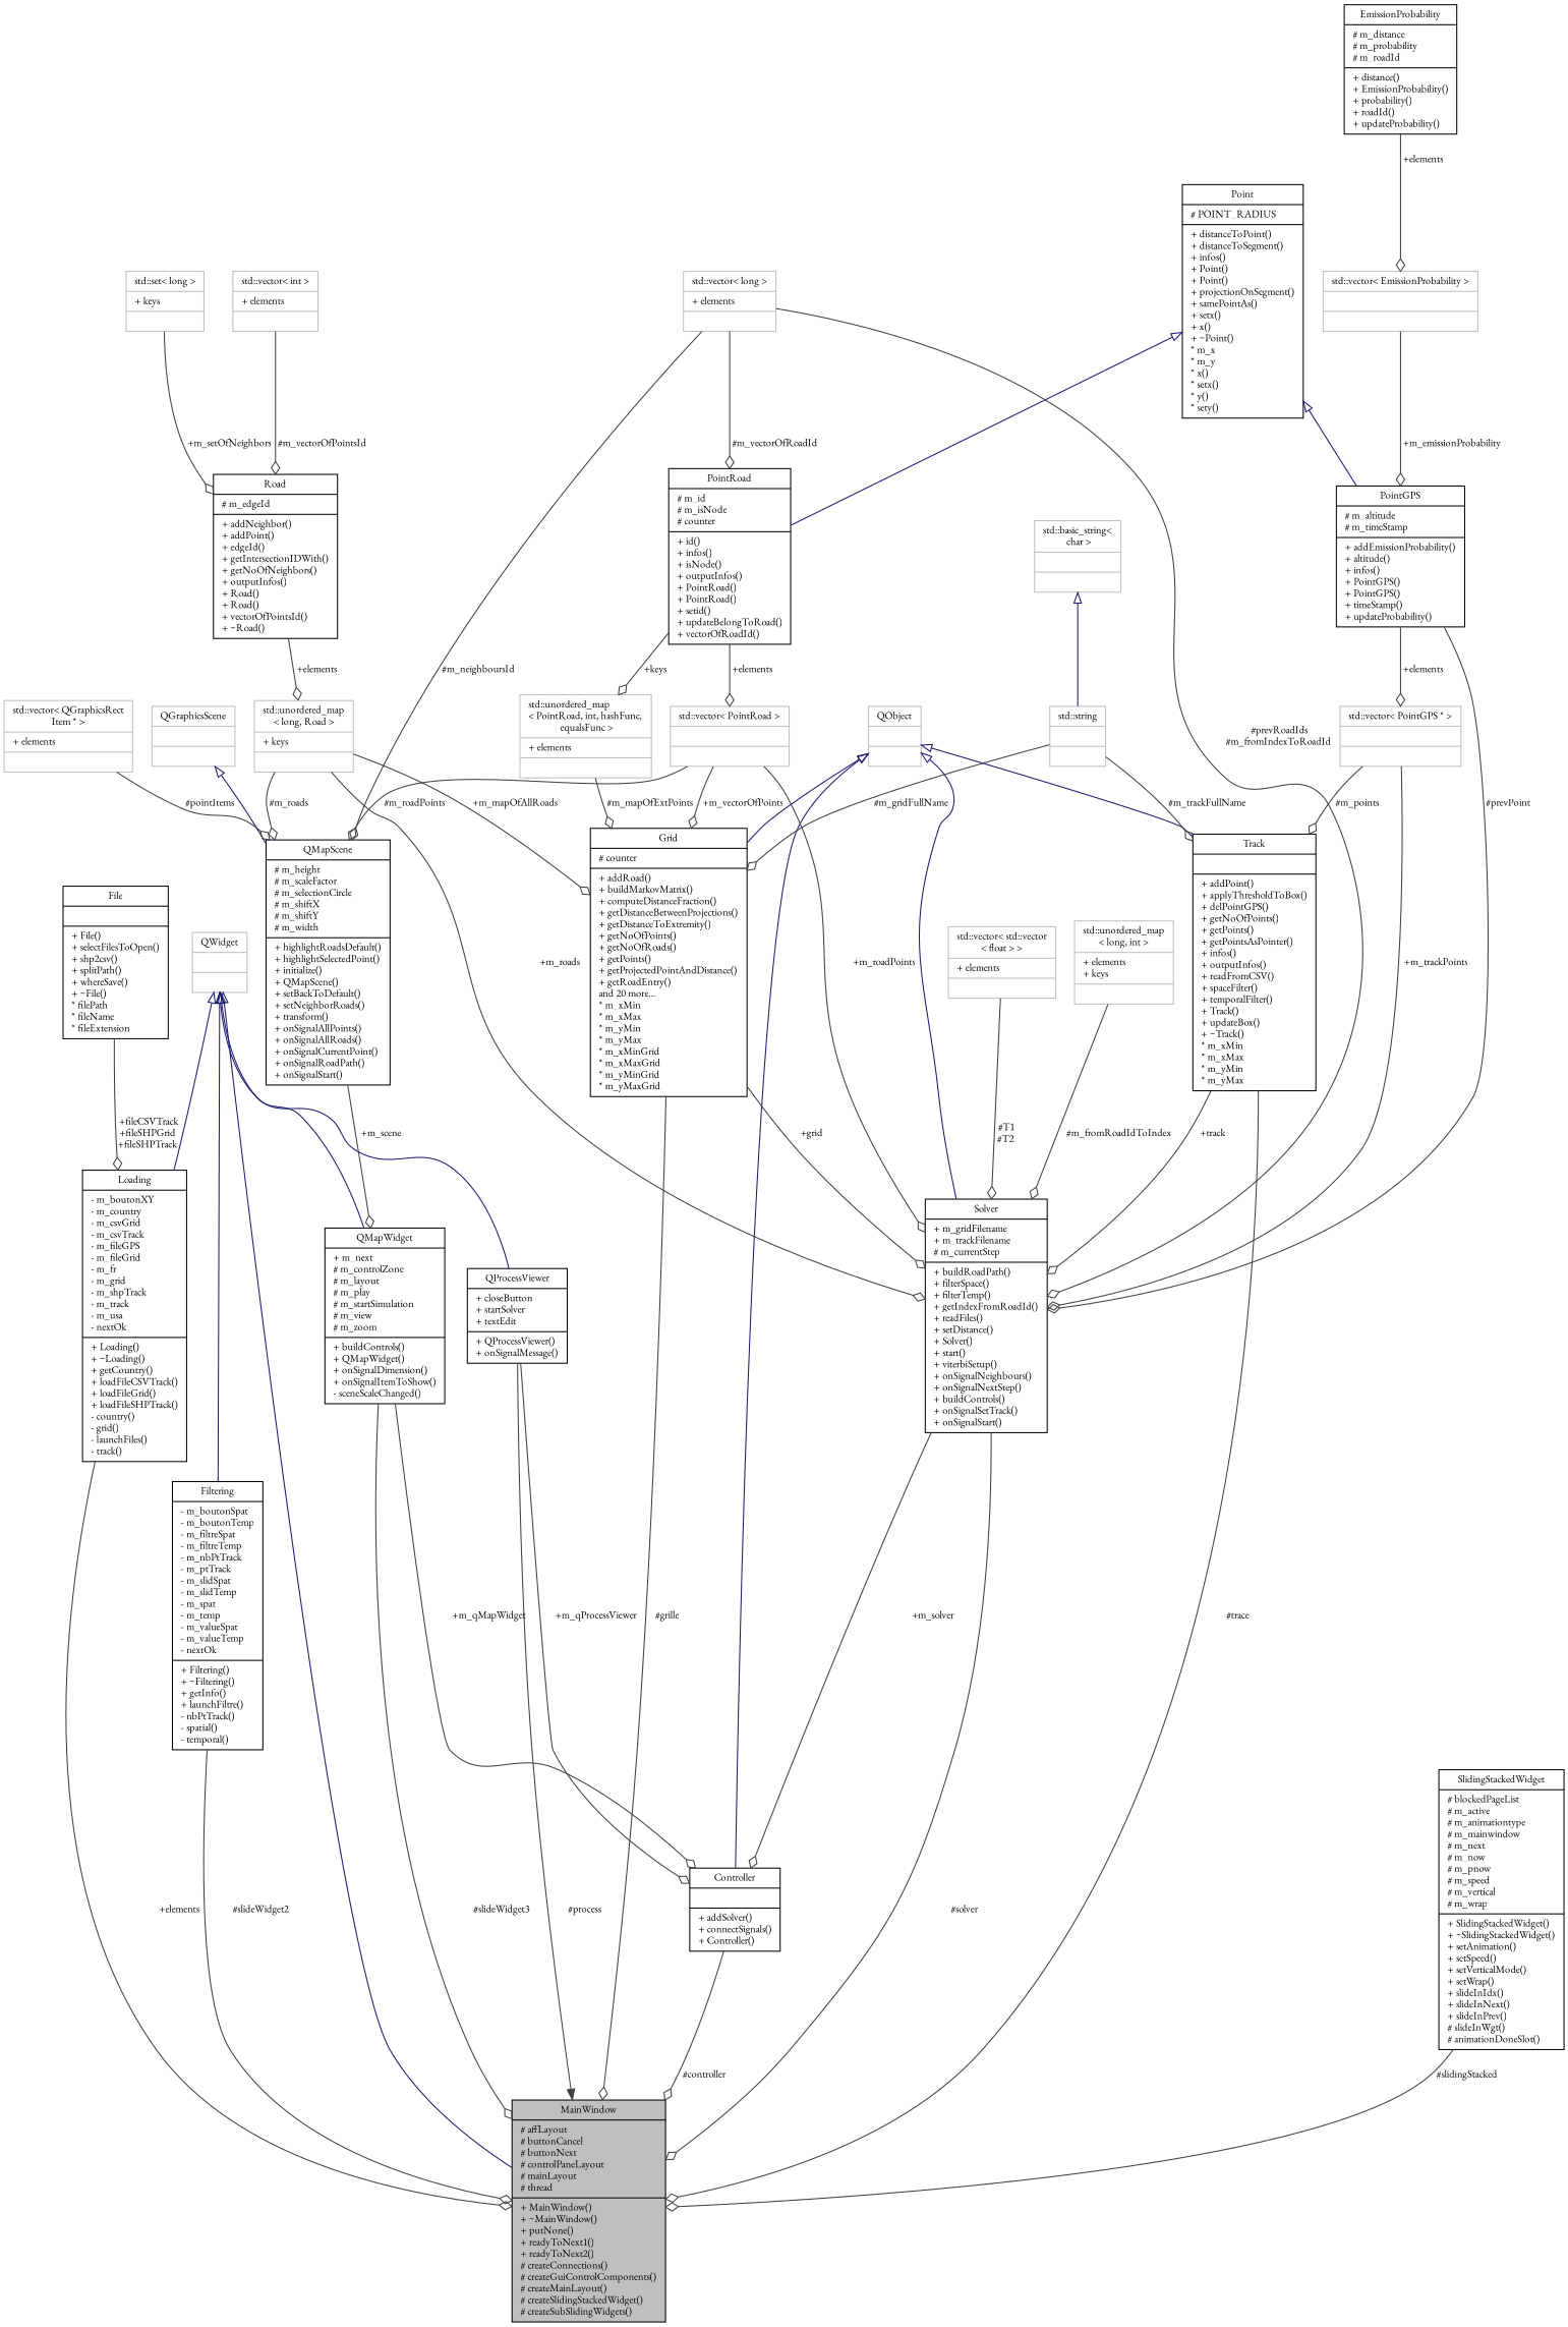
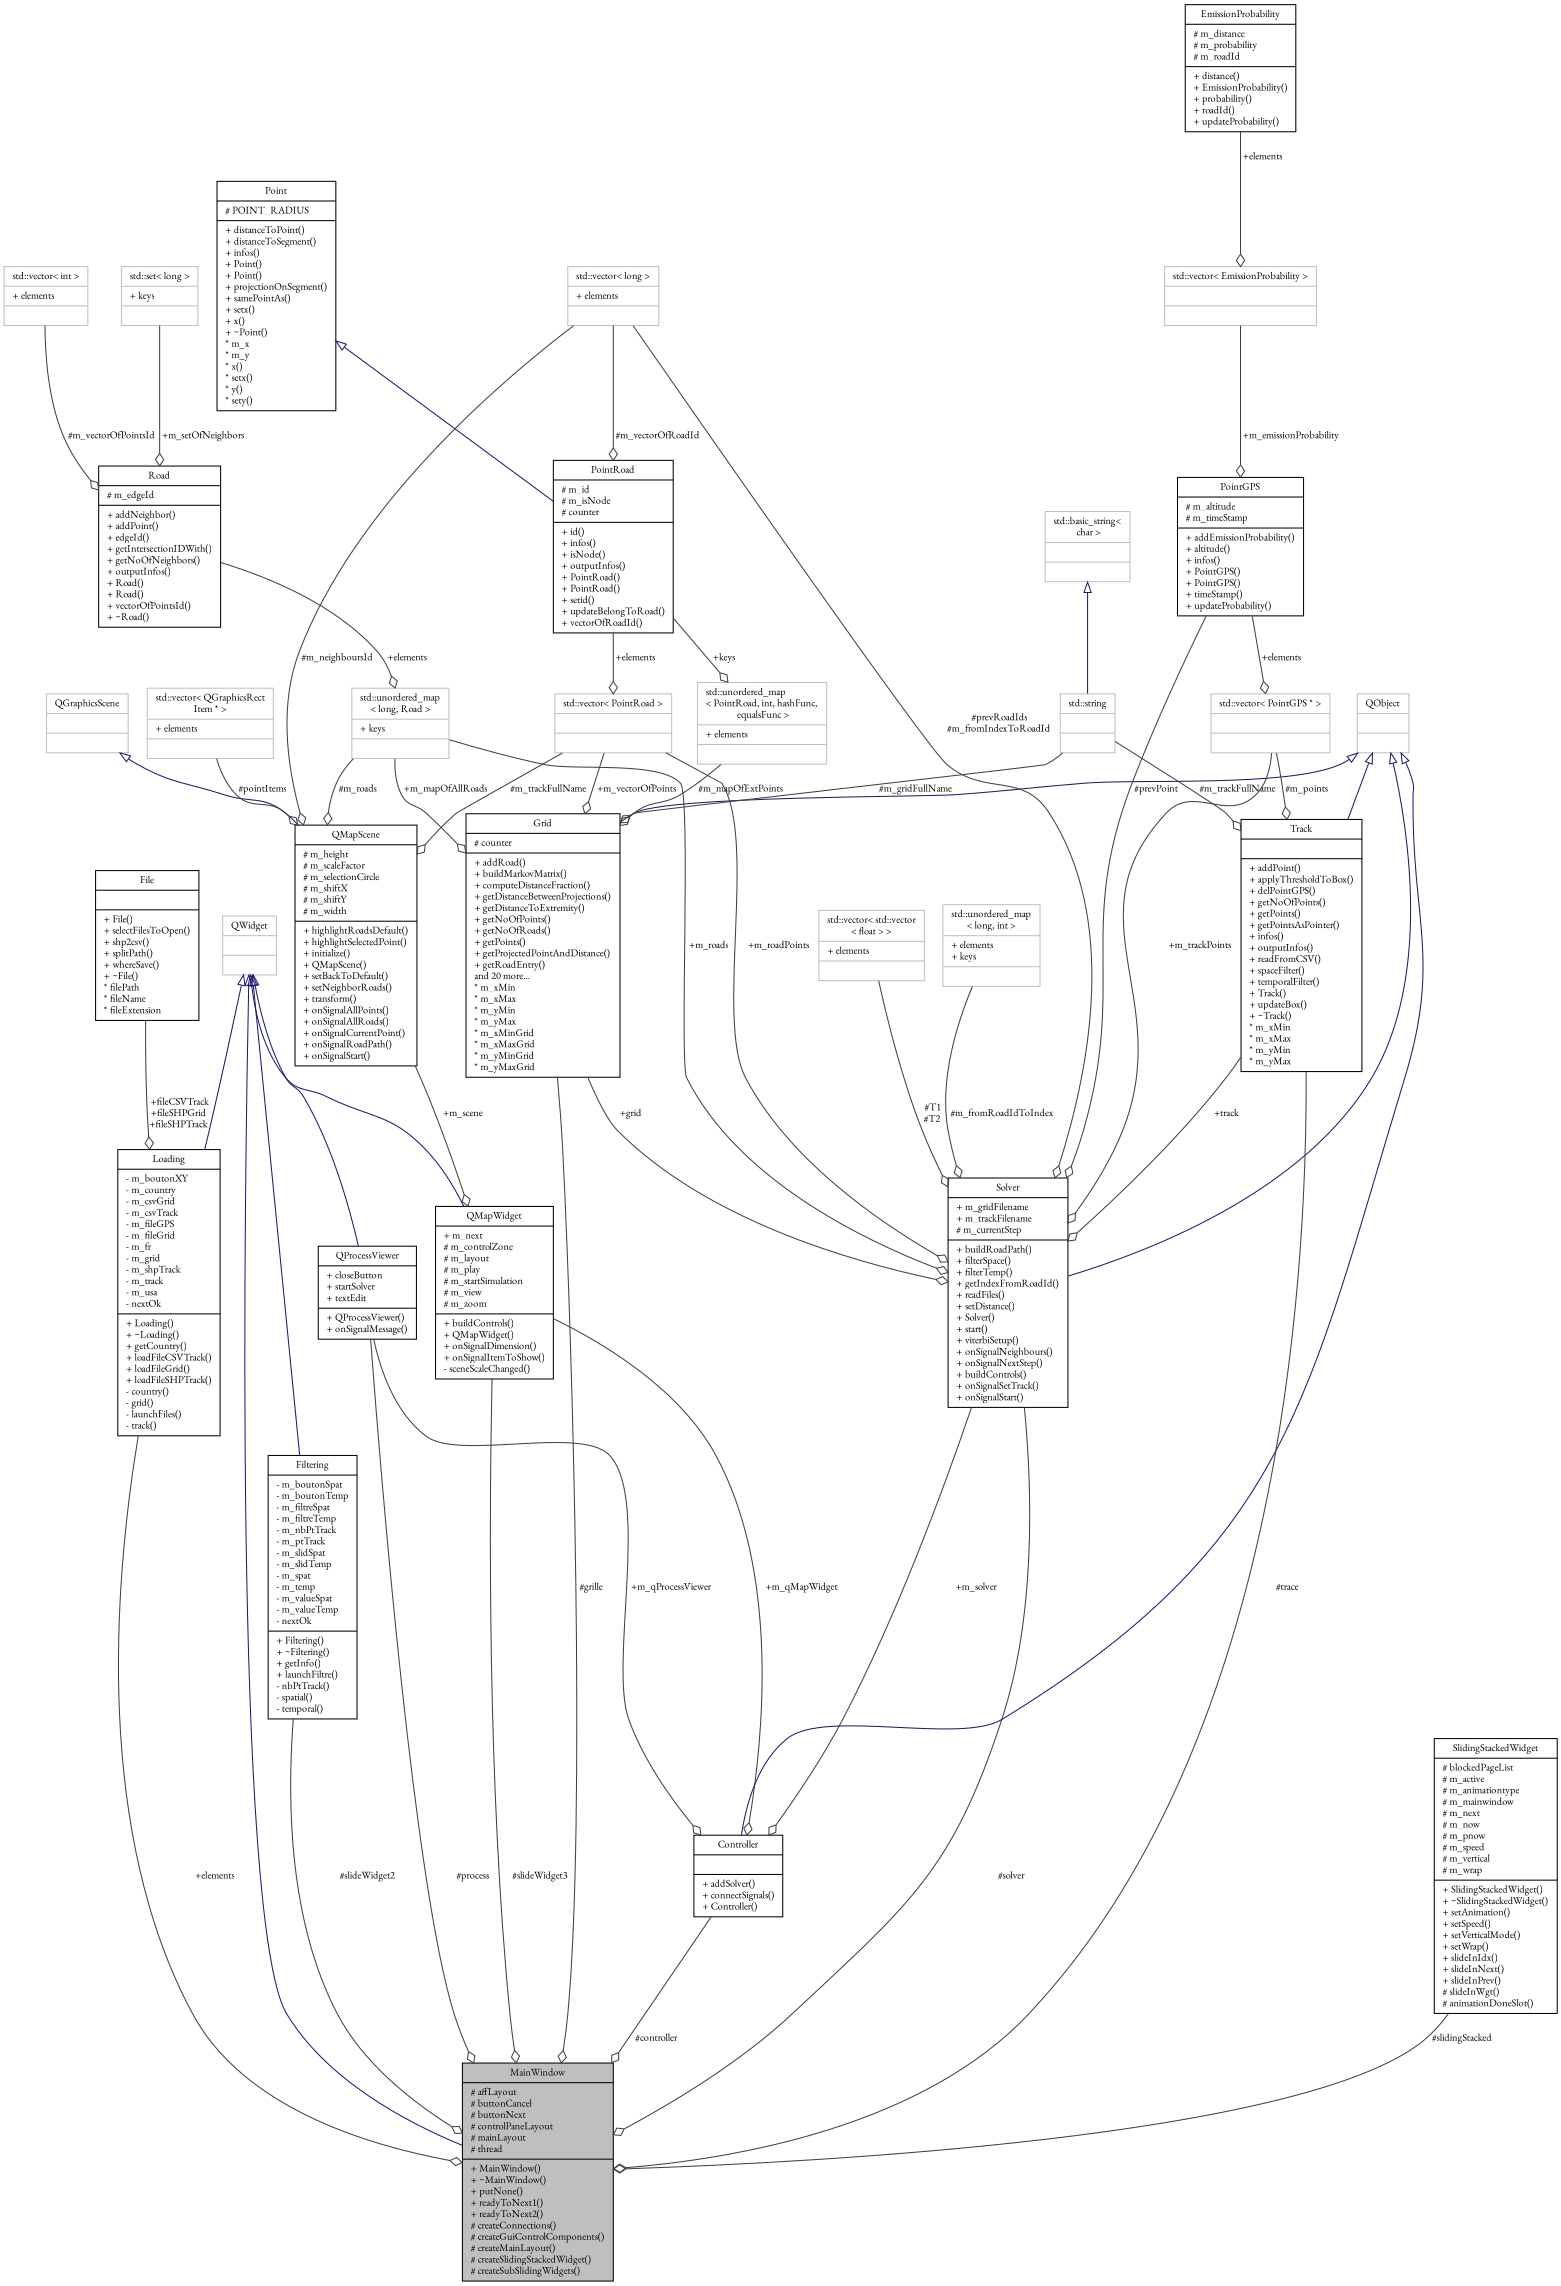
  digraph {
    fontname="EB Garamond"
    node [color=black fontname="EB Garamond" fontsize=10 shape=record]
    edge [color=grey25 fontname="EB Garamond" fontsize=10 labelfontname=Helvetica labelfontsize=10 style=solid arrowhead=odiamond]
    n1 [fillcolor=grey75 fontcolor=black height=0.2 label="{MainWindow\n|# affLayout\l# buttonCancel\l# buttonNext\l# controlPaneLayout\l# mainLayout\l# thread\l|+ MainWindow()\l+ ~MainWindow()\l+ putNone()\l+ readyToNext1()\l+ readyToNext2()\l# createConnections()\l# createGuiControlComponents()\l# createMainLayout()\l# createSlidingStackedWidget()\l# createSubSlidingWidgets()\l}" style=filled width=0.4]
    n2 [color=grey75 height=0.2 label="{QWidget\n||}" width=0.4]
    n3 [height=0.2 label="{Loading\n|- m_boutonXY\l- m_country\l- m_csvGrid\l- m_csvTrack\l- m_fileGPS\l- m_fileGrid\l- m_fr\l- m_grid\l- m_shpTrack\l- m_track\l- m_usa\l- nextOk\l|+ Loading()\l+ ~Loading()\l+ getCountry()\l+ loadFileCSVTrack()\l+ loadFileGrid()\l+ loadFileSHPTrack()\l- country()\l- grid()\l- launchFiles()\l- track()\l}" width=0.4]
    n4 [height=0.2 label="{QProcessViewer\n|+ closeButton\l+ startSolver\l+ textEdit\l|+ QProcessViewer()\l+ onSignalMessage()\l}" width=0.4]
    n5 [height=0.2 label="{QMapWidget\n|+ m_next\l# m_controlZone\l# m_layout\l# m_play\l# m_startSimulation\l# m_view\l# m_zoom\l|+ buildControls()\l+ QMapWidget()\l+ onSignalDimension()\l+ onSignalItemToShow()\l- sceneScaleChanged()\l}" width=0.4]
    n6 [height=0.2 label="{Filtering\n|- m_boutonSpat\l- m_boutonTemp\l- m_filtreSpat\l- m_filtreTemp\l- m_nbPtTrack\l- m_ptTrack\l- m_slidSpat\l- m_slidTemp\l- m_spat\l- m_temp\l- m_valueSpat\l- m_valueTemp\l- nextOk\l|+ Filtering()\l+ ~Filtering()\l+ getInfo()\l+ launchFiltre()\l- nbPtTrack()\l- spatial()\l- temporal()\l}" width=0.4]
    n7 [height=0.2 label="{Controller\n||+ addSolver()\l+ connectSignals()\l+ Controller()\l}" width=0.4]
    n8 [height=0.2 label="{File\n||+ File()\l+ selectFilesToOpen()\l+ shp2csv()\l+ splitPath()\l+ whereSave()\l+ ~File()\l* filePath\l* fileName\l* fileExtension\l}" width=0.4]
    n9 [height=0.2 label="{Solver\n|+ m_gridFilename\l+ m_trackFilename\l# m_currentStep\l|+ buildRoadPath()\l+ filterSpace()\l+ filterTemp()\l+ getIndexFromRoadId()\l+ readFiles()\l+ setDistance()\l+ Solver()\l+ start()\l+ viterbiSetup()\l+ onSignalNeighbours()\l+ onSignalNextStep()\l+ buildControls()\l+ onSignalSetTrack()\l+ onSignalStart()\l}" width=0.4]
    n10 [color=grey75 height=0.2 label="{QObject\n||}" width=0.4]
    n11 [height=0.2 label="{Grid\n|# counter\l|+ addRoad()\l+ buildMarkovMatrix()\l+ computeDistanceFraction()\l+ getDistanceBetweenProjections()\l+ getDistanceToExtremity()\l+ getNoOfPoints()\l+ getNoOfRoads()\l+ getPoints()\l+ getProjectedPointAndDistance()\l+ getRoadEntry()\land 20 more...\l* m_xMin\l* m_xMax\l* m_yMin\l* m_yMax\l* m_xMinGrid\l* m_xMaxGrid\l* m_yMinGrid\l* m_yMaxGrid\l}" width=0.4]
    n12 [height=0.2 label="{Track\n||+ addPoint()\l+ applyThresholdToBox()\l+ delPointGPS()\l+ getNoOfPoints()\l+ getPoints()\l+ getPointsAsPointer()\l+ infos()\l+ outputInfos()\l+ readFromCSV()\l+ spaceFilter()\l+ temporalFilter()\l+ Track()\l+ updateBox()\l+ ~Track()\l* m_xMin\l* m_xMax\l* m_yMin\l* m_yMax\l}" width=0.4]
    n13 [color=grey75 height=0.2 label="{std::vector\< PointRoad \>\n||}" width=0.4]
    n14 [height=0.2 label="{QMapScene\n|# m_height\l# m_scaleFactor\l# m_selectionCircle\l# m_shiftX\l# m_shiftY\l# m_width\l|+ highlightRoadsDefault()\l+ highlightSelectedPoint()\l+ initialize()\l+ QMapScene()\l+ setBackToDefault()\l+ setNeighborRoads()\l+ transform()\l+ onSignalAllPoints()\l+ onSignalAllRoads()\l+ onSignalCurrentPoint()\l+ onSignalRoadPath()\l+ onSignalStart()\l}" width=0.4]
    n15 [height=0.2 label="{PointRoad\n|# m_id\l# m_isNode\l# counter\l|+ id()\l+ infos()\l+ isNode()\l+ outputInfos()\l+ PointRoad()\l+ PointRoad()\l+ setid()\l+ updateBelongToRoad()\l+ vectorOfRoadId()\l}" width=0.4]
    n16 [color=grey75 height=0.2 label="{std::unordered_map\l\< PointRoad, int, hashFunc,\l equalsFunc \>\n|+ elements\l|}" width=0.4]
    n17 [height=0.2 label="{Point\n|# POINT_RADIUS\l|+ distanceToPoint()\l+ distanceToSegment()\l+ infos()\l+ Point()\l+ Point()\l+ projectionOnSegment()\l+ samePointAs()\l+ setx()\l+ x()\l+ ~Point()\l* m_x\l* m_y\l* x()\l* setx()\l* y()\l* sety()\l}" width=0.4]
    n18 [height=0.2 label="{PointGPS\n|# m_altitude\l# m_timeStamp\l|+ addEmissionProbability()\l+ altitude()\l+ infos()\l+ PointGPS()\l+ PointGPS()\l+ timeStamp()\l+ updateProbability()\l}" width=0.4]
    n19 [color=grey75 height=0.2 label="{std::vector\< PointGPS * \>\n||}" width=0.4]
    n20 [color=grey75 height=0.2 label="{std::vector\< long \>\n|+ elements\l|}" width=0.4]
    n21 [color=grey75 height=0.2 label="{std::string\n||}" width=0.4]
    n22 [color=grey75 height=0.2 label="{std::basic_string\<\l char \>\n||}" width=0.4]
    n23 [color=grey75 height=0.2 label="{std::unordered_map\l\< long, Road \>\n|+ keys\l|}" width=0.4]
    n24 [height=0.2 label="{Road\n|# m_edgeId\l|+ addNeighbor()\l+ addPoint()\l+ edgeId()\l+ getIntersectionIDWith()\l+ getNoOfNeighbors()\l+ outputInfos()\l+ Road()\l+ Road()\l+ vectorOfPointsId()\l+ ~Road()\l}" width=0.4]
    n25 [color=grey75 height=0.2 label="{std::set\< long \>\n|+ keys\l|}" width=0.4]
    n26 [color=grey75 height=0.2 label="{std::vector\< int \>\n|+ elements\l|}" width=0.4]
    n27 [color=grey75 height=0.2 label="{std::vector\< std::vector\l\< float \> \>\n|+ elements\l|}" width=0.4]
    n28 [color=grey75 height=0.2 label="{std::vector\< EmissionProbability \>\n||}" width=0.4]
    n29 [height=0.2 label="{EmissionProbability\n|# m_distance\l# m_probability\l# m_roadId\l|+ distance()\l+ EmissionProbability()\l+ probability()\l+ roadId()\l+ updateProbability()\l}" width=0.4]
    n30 [color=grey75 height=0.2 label="{std::unordered_map\l\< long, int \>\n|+ elements\l+ keys\l|}" width=0.4]
    n31 [color=grey75 height=0.2 label="{QGraphicsScene\n||}" width=0.4]
    n32 [color=grey75 height=0.2 label="{std::vector\< QGraphicsRect\lItem * \>\n|+ elements\l|}" width=0.4]
    n33 [height=0.2 label="{SlidingStackedWidget\n|# blockedPageList\l# m_active\l# m_animationtype\l# m_mainwindow\l# m_next\l# m_now\l# m_pnow\l# m_speed\l# m_vertical\l# m_wrap\l|+ SlidingStackedWidget()\l+ ~SlidingStackedWidget()\l+ setAnimation()\l+ setSpeed()\l+ setVerticalMode()\l+ setWrap()\l+ slideInIdx()\l+ slideInNext()\l+ slideInPrev()\l# slideInWgt()\l# animationDoneSlot()\l}" width=0.4]
    n2 -> n1 [arrowtail=onormal color=midnightblue dir=back arrowhead=""]
    n2 -> n3 [arrowtail=onormal color=midnightblue dir=back arrowhead=""]
    n2 -> n4 [arrowtail=onormal color=midnightblue dir=back arrowhead=""]
    n2 -> n5 [arrowtail=onormal color=midnightblue dir=back arrowhead=""]
    n2 -> n6 [arrowtail=onormal color=midnightblue dir=back arrowhead=""]
    n3 -> n1 [label=" +elements"]
-   n4 -> n1 [arrowhead=normal label=" #process"]
+   n4 -> n1 [label=" #process"]
    n4 -> n7 [label=" +m_qProcessViewer"]
    n5 -> n1 [label=" #slideWidget3"]
    n5 -> n7 [label=" +m_qMapWidget"]
    n6 -> n1 [label=" #slideWidget2"]
    n7 -> n1 [label=" #controller"]
    n8 -> n3 [label=" +fileCSVTrack\n+fileSHPGrid\n+fileSHPTrack"]
    n9 -> n1 [label=" #solver"]
    n9 -> n7 [label=" +m_solver"]
    n10 -> n7 [arrowtail=onormal color=midnightblue dir=back arrowhead=""]
    n10 -> n9 [arrowtail=onormal color=midnightblue dir=back arrowhead=""]
    n10 -> n11 [arrowtail=onormal color=midnightblue dir=back arrowhead=""]
    n10 -> n12 [arrowtail=onormal color=midnightblue dir=back arrowhead=""]
    n11 -> n1 [label=" #grille"]
    n11 -> n9 [label=" +grid"]
    n12 -> n1 [label=" #trace"]
    n12 -> n9 [label=" +track"]
    n13 -> n9 [label=" +m_roadPoints"]
    n13 -> n11 [label=" +m_vectorOfPoints"]
-   n13 -> n14 [label=" #m_roadPoints"]
+   n13 -> n14 [label=" #m_trackFullName"]
    n14 -> n5 [label=" +m_scene"]
    n15 -> n13 [label=" +elements"]
    n15 -> n16 [label=" +keys"]
    n16 -> n11 [label=" #m_mapOfExtPoints"]
    n17 -> n15 [arrowtail=onormal color=midnightblue dir=back arrowhead=""]
-   n17 -> n18 [arrowtail=onormal color=midnightblue dir=back arrowhead=""]
    n18 -> n9 [label=" #prevPoint"]
    n18 -> n19 [label=" +elements"]
    n19 -> n9 [label=" +m_trackPoints"]
    n19 -> n12 [label=" #m_points"]
    n20 -> n9 [label=" #prevRoadIds\n#m_fromIndexToRoadId"]
    n20 -> n14 [label=" #m_neighboursId"]
    n20 -> n15 [label=" #m_vectorOfRoadId"]
    n21 -> n11 [label=" #m_gridFullName"]
    n21 -> n12 [label=" #m_trackFullName"]
    n22 -> n21 [arrowtail=onormal color=midnightblue dir=back arrowhead=""]
    n23 -> n9 [label=" +m_roads"]
    n23 -> n11 [label=" +m_mapOfAllRoads"]
    n23 -> n14 [label=" #m_roads"]
    n24 -> n23 [label=" +elements"]
    n25 -> n24 [label=" +m_setOfNeighbors"]
    n26 -> n24 [label=" #m_vectorOfPointsId"]
    n27 -> n9 [label=" #T1\n#T2"]
    n28 -> n18 [label=" +m_emissionProbability"]
    n29 -> n28 [label=" +elements"]
    n30 -> n9 [label=" #m_fromRoadIdToIndex"]
    n31 -> n14 [arrowtail=onormal color=midnightblue dir=back arrowhead=""]
    n32 -> n14 [label=" #pointItems"]
    n33 -> n1 [label=" #slidingStacked"]
  }
